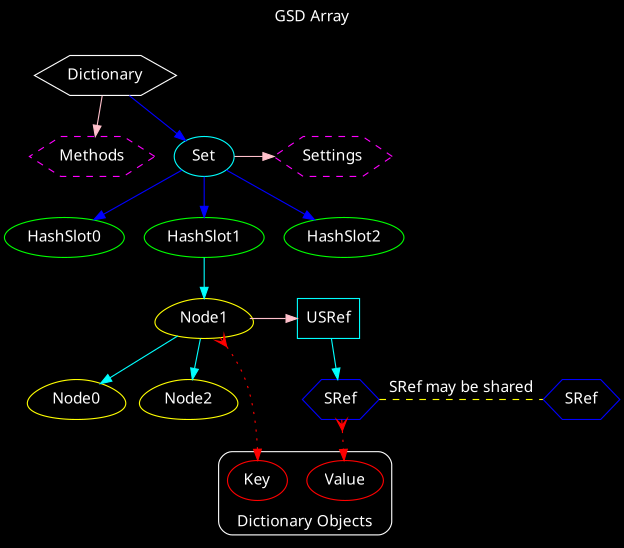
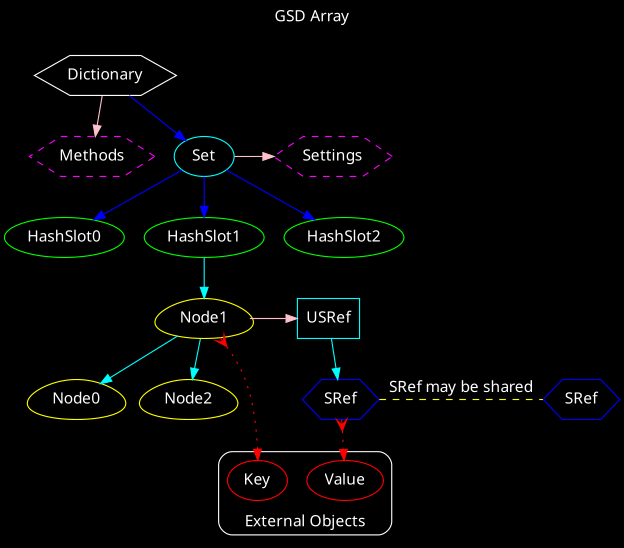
  digraph {
    bgcolor=black
    fontcolor=white
    label="GSD Array"
    labelloc=top
    ordering=out
    fontname="Noto Sans"
    node [color=green fontcolor=white shape=hexagon style=solid fontname="Noto Sans"]
    edge [color=blue fontname="Noto Sans"]
    Methods [color=magenta style=dashed]
    Settings [color=magenta style=dashed]
    Set [color=cyan shape=oval]
    HashSlot0 [shape=oval]
    HashSlot1 [shape=oval]
    HashSlot2 [shape=oval]
    Node0 [color=yellow shape=egg]
    Node2 [color=yellow shape=egg]
    Node1 [color=yellow shape=egg]
    USRef [color=cyan shape=rectangle]
    n11 [color=blue label=SRef style=""]
    n12 [color=blue label=SRef style=""]
    Key [color=red shape="" style=""]
    n14 [color=red label=Value shape="" style=""]
    Dictionary [color=white style=""]
    subgraph sub_1 {
      rank=same
      Methods
      Settings
      Set
    }
    subgraph sub_2 {
      rank=same
      HashSlot0
      HashSlot1
      HashSlot2
    }
    subgraph sub_3 {
      rank=same
      Node0
      Node2
    }
    subgraph sub_4 {
      rank=same
      Node1
      USRef
    }
    subgraph sub_5 {
      rank=same
      n11
      n12
    }
    subgraph cluster_6 {
      color=white
-     label="Dictionary Objects"
+     label="External Objects"
      labelloc=bottom
      style=rounded
      subgraph sub_7 {
        color=white
        label="External Objects"
        labelloc=bottom
        rank=sink
        style=rounded
        Key
        n14
      }
    }
    Set -> Settings [color=pink]
    Set -> HashSlot0
    Set -> HashSlot1
    Set -> HashSlot2
    HashSlot1 -> Node1 [color=cyan]
    Node1 -> Node0 [color=cyan]
    Node1 -> Node2 [color=cyan]
    Node1 -> USRef [color=pink]
    Node1 -> Key [arrowtail=crow color=red dir=both style=dotted]
    USRef -> n11 [color=cyan]
    n11 -> n12 [arrowhead=none arrowtail=none color=yellow dir=both fontcolor=white label="SRef may be shared" style=dashed]
    n11 -> n14 [arrowtail=crow color=red dir=both style=dotted]
    Dictionary -> Methods [color=pink]
    Dictionary -> Set
  }
